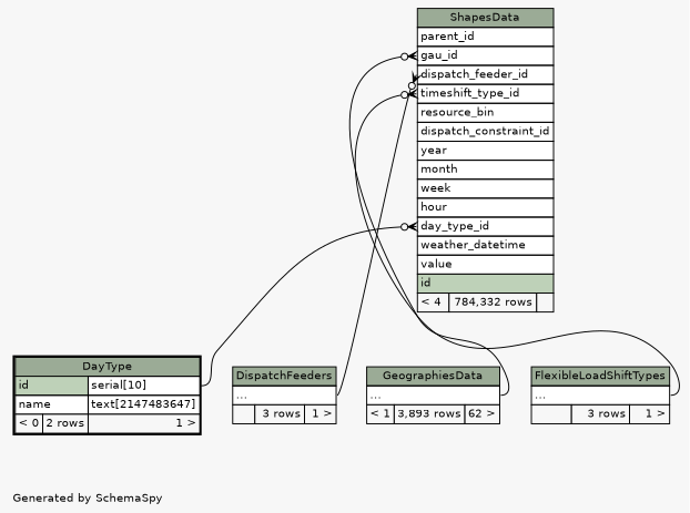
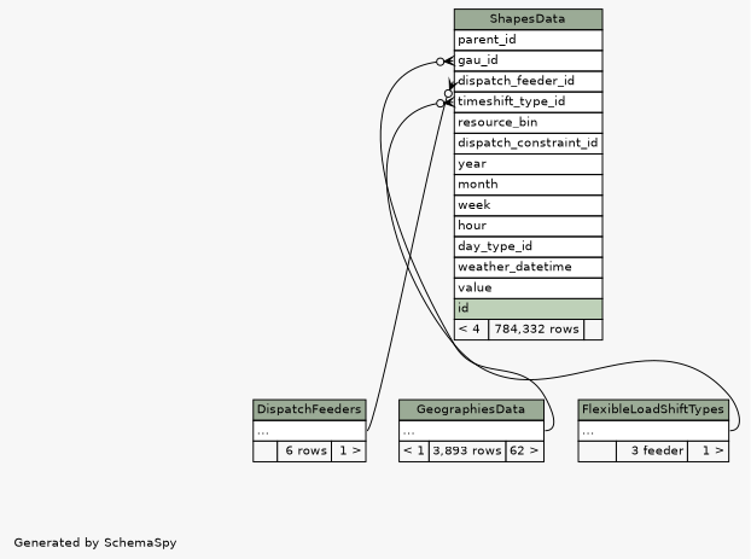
  digraph {
    bgcolor="#f7f7f7"
    fontname=Helvetica
    fontsize=11
    label="\nGenerated by SchemaSpy"
    labeljust=l
    nodesep=0.18
    rankdir=TB
    ranksep=0.46
    node [fontname=Helvetica fontsize=11 shape=plaintext]
    edge [arrowhead=none arrowsize=0.8 arrowtail=crowodot dir=back headport="elipses:e"]
    n1 [label=<     <TABLE BORDER="0" CELLBORDER="1" CELLSPACING="0" BGCOLOR="#ffffff">       <TR><TD COLSPAN="3" BGCOLOR="#9bab96" ALIGN="CENTER">ShapesData</TD></TR>       <TR><TD PORT="parent_id" COLSPAN="3" ALIGN="LEFT">parent_id</TD></TR>       <TR><TD PORT="gau_id" COLSPAN="3" ALIGN="LEFT">gau_id</TD></TR>       <TR><TD PORT="dispatch_feeder_id" COLSPAN="3" ALIGN="LEFT">dispatch_feeder_id</TD></TR>       <TR><TD PORT="timeshift_type_id" COLSPAN="3" ALIGN="LEFT">timeshift_type_id</TD></TR>       <TR><TD PORT="resource_bin" COLSPAN="3" ALIGN="LEFT">resource_bin</TD></TR>       <TR><TD PORT="dispatch_constraint_id" COLSPAN="3" ALIGN="LEFT">dispatch_constraint_id</TD></TR>       <TR><TD PORT="year" COLSPAN="3" ALIGN="LEFT">year</TD></TR>       <TR><TD PORT="month" COLSPAN="3" ALIGN="LEFT">month</TD></TR>       <TR><TD PORT="week" COLSPAN="3" ALIGN="LEFT">week</TD></TR>       <TR><TD PORT="hour" COLSPAN="3" ALIGN="LEFT">hour</TD></TR>       <TR><TD PORT="day_type_id" COLSPAN="3" ALIGN="LEFT">day_type_id</TD></TR>       <TR><TD PORT="weather_datetime" COLSPAN="3" ALIGN="LEFT">weather_datetime</TD></TR>       <TR><TD PORT="value" COLSPAN="3" ALIGN="LEFT">value</TD></TR>       <TR><TD PORT="id" COLSPAN="3" BGCOLOR="#bed1b8" ALIGN="LEFT">id</TD></TR>       <TR><TD ALIGN="LEFT" BGCOLOR="#f7f7f7">&lt; 4</TD><TD ALIGN="RIGHT" BGCOLOR="#f7f7f7">784,332 rows</TD><TD ALIGN="RIGHT" BGCOLOR="#f7f7f7">  </TD></TR>     </TABLE>>]
-   n2 [label=<     <TABLE BORDER="2" CELLBORDER="1" CELLSPACING="0" BGCOLOR="#ffffff">       <TR><TD COLSPAN="3" BGCOLOR="#9bab96" ALIGN="CENTER">DayType</TD></TR>       <TR><TD PORT="id" COLSPAN="2" BGCOLOR="#bed1b8" ALIGN="LEFT">id</TD><TD PORT="id.type" ALIGN="LEFT">serial[10]</TD></TR>       <TR><TD PORT="name" COLSPAN="2" ALIGN="LEFT">name</TD><TD PORT="name.type" ALIGN="LEFT">text[2147483647]</TD></TR>       <TR><TD ALIGN="LEFT" BGCOLOR="#f7f7f7">&lt; 0</TD><TD ALIGN="RIGHT" BGCOLOR="#f7f7f7">2 rows</TD><TD ALIGN="RIGHT" BGCOLOR="#f7f7f7">1 &gt;</TD></TR>     </TABLE>>]
-   n3 [label=<     <TABLE BORDER="0" CELLBORDER="1" CELLSPACING="0" BGCOLOR="#ffffff">       <TR><TD COLSPAN="3" BGCOLOR="#9bab96" ALIGN="CENTER">DispatchFeeders</TD></TR>       <TR><TD PORT="elipses" COLSPAN="3" ALIGN="LEFT">...</TD></TR>       <TR><TD ALIGN="LEFT" BGCOLOR="#f7f7f7">  </TD><TD ALIGN="RIGHT" BGCOLOR="#f7f7f7">3 rows</TD><TD ALIGN="RIGHT" BGCOLOR="#f7f7f7">1 &gt;</TD></TR>     </TABLE>>]
+   n3 [label=<     <TABLE BORDER="0" CELLBORDER="1" CELLSPACING="0" BGCOLOR="#ffffff">       <TR><TD COLSPAN="3" BGCOLOR="#9bab96" ALIGN="CENTER">DispatchFeeders</TD></TR>       <TR><TD PORT="elipses" COLSPAN="3" ALIGN="LEFT">...</TD></TR>       <TR><TD ALIGN="LEFT" BGCOLOR="#f7f7f7">  </TD><TD ALIGN="RIGHT" BGCOLOR="#f7f7f7">6 rows</TD><TD ALIGN="RIGHT" BGCOLOR="#f7f7f7">1 &gt;</TD></TR>     </TABLE>>]
    n4 [label=<     <TABLE BORDER="0" CELLBORDER="1" CELLSPACING="0" BGCOLOR="#ffffff">       <TR><TD COLSPAN="3" BGCOLOR="#9bab96" ALIGN="CENTER">GeographiesData</TD></TR>       <TR><TD PORT="elipses" COLSPAN="3" ALIGN="LEFT">...</TD></TR>       <TR><TD ALIGN="LEFT" BGCOLOR="#f7f7f7">&lt; 1</TD><TD ALIGN="RIGHT" BGCOLOR="#f7f7f7">3,893 rows</TD><TD ALIGN="RIGHT" BGCOLOR="#f7f7f7">62 &gt;</TD></TR>     </TABLE>>]
-   n5 [label=<     <TABLE BORDER="0" CELLBORDER="1" CELLSPACING="0" BGCOLOR="#ffffff">       <TR><TD COLSPAN="3" BGCOLOR="#9bab96" ALIGN="CENTER">FlexibleLoadShiftTypes</TD></TR>       <TR><TD PORT="elipses" COLSPAN="3" ALIGN="LEFT">...</TD></TR>       <TR><TD ALIGN="LEFT" BGCOLOR="#f7f7f7">  </TD><TD ALIGN="RIGHT" BGCOLOR="#f7f7f7">3 rows</TD><TD ALIGN="RIGHT" BGCOLOR="#f7f7f7">1 &gt;</TD></TR>     </TABLE>>]
-   n1 -> n2 [headport="id.type:e" tailport="day_type_id:w"]
+   n5 [label=<     <TABLE BORDER="0" CELLBORDER="1" CELLSPACING="0" BGCOLOR="#ffffff">       <TR><TD COLSPAN="3" BGCOLOR="#9bab96" ALIGN="CENTER">FlexibleLoadShiftTypes</TD></TR>       <TR><TD PORT="elipses" COLSPAN="3" ALIGN="LEFT">...</TD></TR>       <TR><TD ALIGN="LEFT" BGCOLOR="#f7f7f7">  </TD><TD ALIGN="RIGHT" BGCOLOR="#f7f7f7">3 feeder</TD><TD ALIGN="RIGHT" BGCOLOR="#f7f7f7">1 &gt;</TD></TR>     </TABLE>>]
    n1 -> n3 [tailport="dispatch_feeder_id:w"]
    n1 -> n4 [tailport="gau_id:w"]
    n1 -> n5 [tailport="timeshift_type_id:w"]
  }
